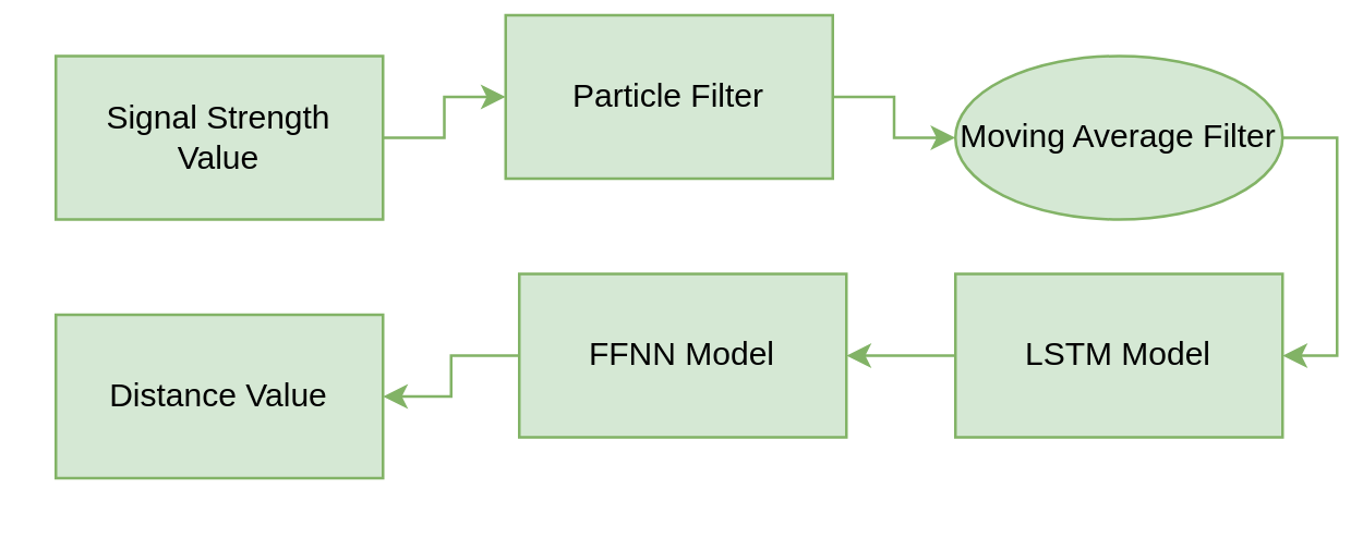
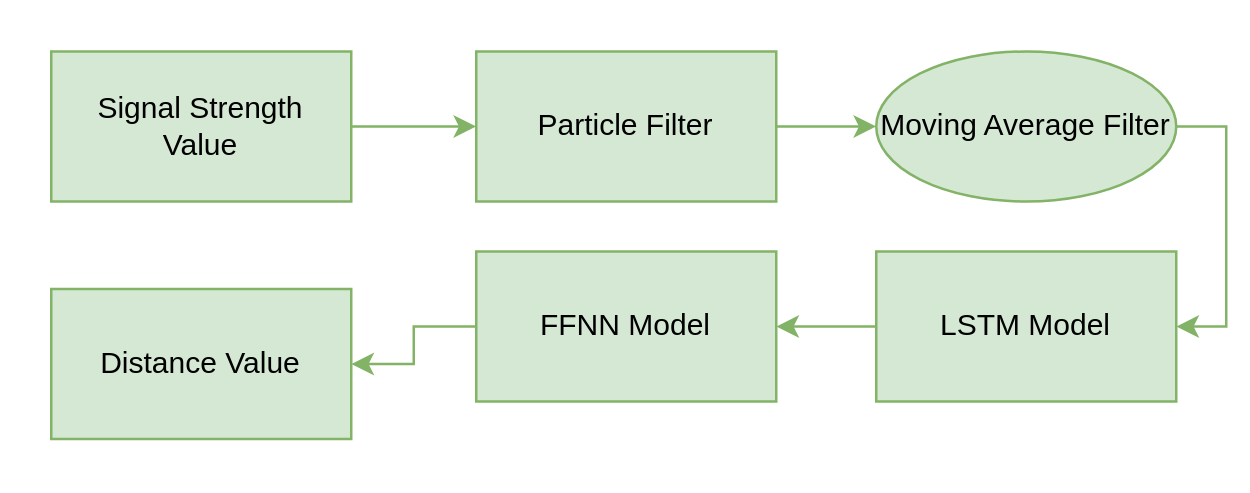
  <mxCell id="0" />
  <mxCell id="1" parent="0" />
  <mxCell id="2" value="" style="edgeStyle=orthogonalEdgeStyle;rounded=0;orthogonalLoop=1;jettySize=auto;html=1;fillColor=#d5e8d4;strokeColor=#82b366;" parent="1" source="3" target="5" edge="1"><mxGeometry relative="1" as="geometry" /></mxCell>
  <mxCell id="3" value="Signal Strength&lt;br&gt;Value" style="rounded=0;whiteSpace=wrap;html=1;fillColor=#d5e8d4;strokeColor=#82b366;" parent="1" vertex="1"><mxGeometry x="20" y="20" width="120" height="60" as="geometry" /></mxCell>
  <mxCell id="4" value="" style="edgeStyle=orthogonalEdgeStyle;rounded=0;orthogonalLoop=1;jettySize=auto;html=1;fillColor=#d5e8d4;strokeColor=#82b366;" parent="1" source="5" target="6" edge="1"><mxGeometry relative="1" as="geometry" /></mxCell>
- <mxCell id="5" value="Particle Filter" style="whiteSpace=wrap;html=1;rounded=0;fillColor=#d5e8d4;strokeColor=#82b366;" parent="1" vertex="1"><mxGeometry x="185" y="5" width="120" height="60" as="geometry" /></mxCell>
+ <mxCell id="5" value="Particle Filter" style="whiteSpace=wrap;html=1;rounded=0;fillColor=#d5e8d4;strokeColor=#82b366;" parent="1" vertex="1"><mxGeometry x="190" y="20" width="120" height="60" as="geometry" /></mxCell>
  <mxCell id="6" value="Moving Average Filter" style="ellipse;whiteSpace=wrap;html=1;fillColor=#d5e8d4;strokeColor=#82b366;direction=east;" parent="1" vertex="1"><mxGeometry x="350" y="20" width="120" height="60" as="geometry" /></mxCell>
  <mxCell id="7" value="" style="edgeStyle=orthogonalEdgeStyle;rounded=0;orthogonalLoop=1;jettySize=auto;html=1;fillColor=#d5e8d4;strokeColor=#82b366;entryX=1;entryY=0.5;entryDx=0;entryDy=0;exitX=1;exitY=0.5;exitDx=0;exitDy=0;" parent="1" source="6" target="9" edge="1"><mxGeometry relative="1" as="geometry"><mxPoint x="570.034" y="80" as="sourcePoint" /></mxGeometry></mxCell>
  <mxCell id="8" value="" style="edgeStyle=orthogonalEdgeStyle;rounded=0;orthogonalLoop=1;jettySize=auto;html=1;fillColor=#d5e8d4;strokeColor=#82b366;" parent="1" source="9" target="11" edge="1"><mxGeometry relative="1" as="geometry"><mxPoint x="340" y="150" as="sourcePoint" /></mxGeometry></mxCell>
  <mxCell id="9" value="LSTM Model" style="whiteSpace=wrap;html=1;rounded=0;fillColor=#d5e8d4;strokeColor=#82b366;" parent="1" vertex="1"><mxGeometry x="350" y="100" width="120" height="60" as="geometry" /></mxCell>
  <mxCell id="10" value="" style="edgeStyle=orthogonalEdgeStyle;rounded=0;orthogonalLoop=1;jettySize=auto;html=1;fillColor=#d5e8d4;strokeColor=#82b366;" parent="1" source="11" target="12" edge="1"><mxGeometry relative="1" as="geometry" /></mxCell>
  <mxCell id="11" value="FFNN Model" style="whiteSpace=wrap;html=1;rounded=0;fillColor=#d5e8d4;strokeColor=#82b366;" parent="1" vertex="1"><mxGeometry x="190" y="100" width="120" height="60" as="geometry" /></mxCell>
  <mxCell id="12" value="Distance Value" style="whiteSpace=wrap;html=1;rounded=0;fillColor=#d5e8d4;strokeColor=#82b366;" parent="1" vertex="1"><mxGeometry x="20" y="115" width="120" height="60" as="geometry" /></mxCell>
